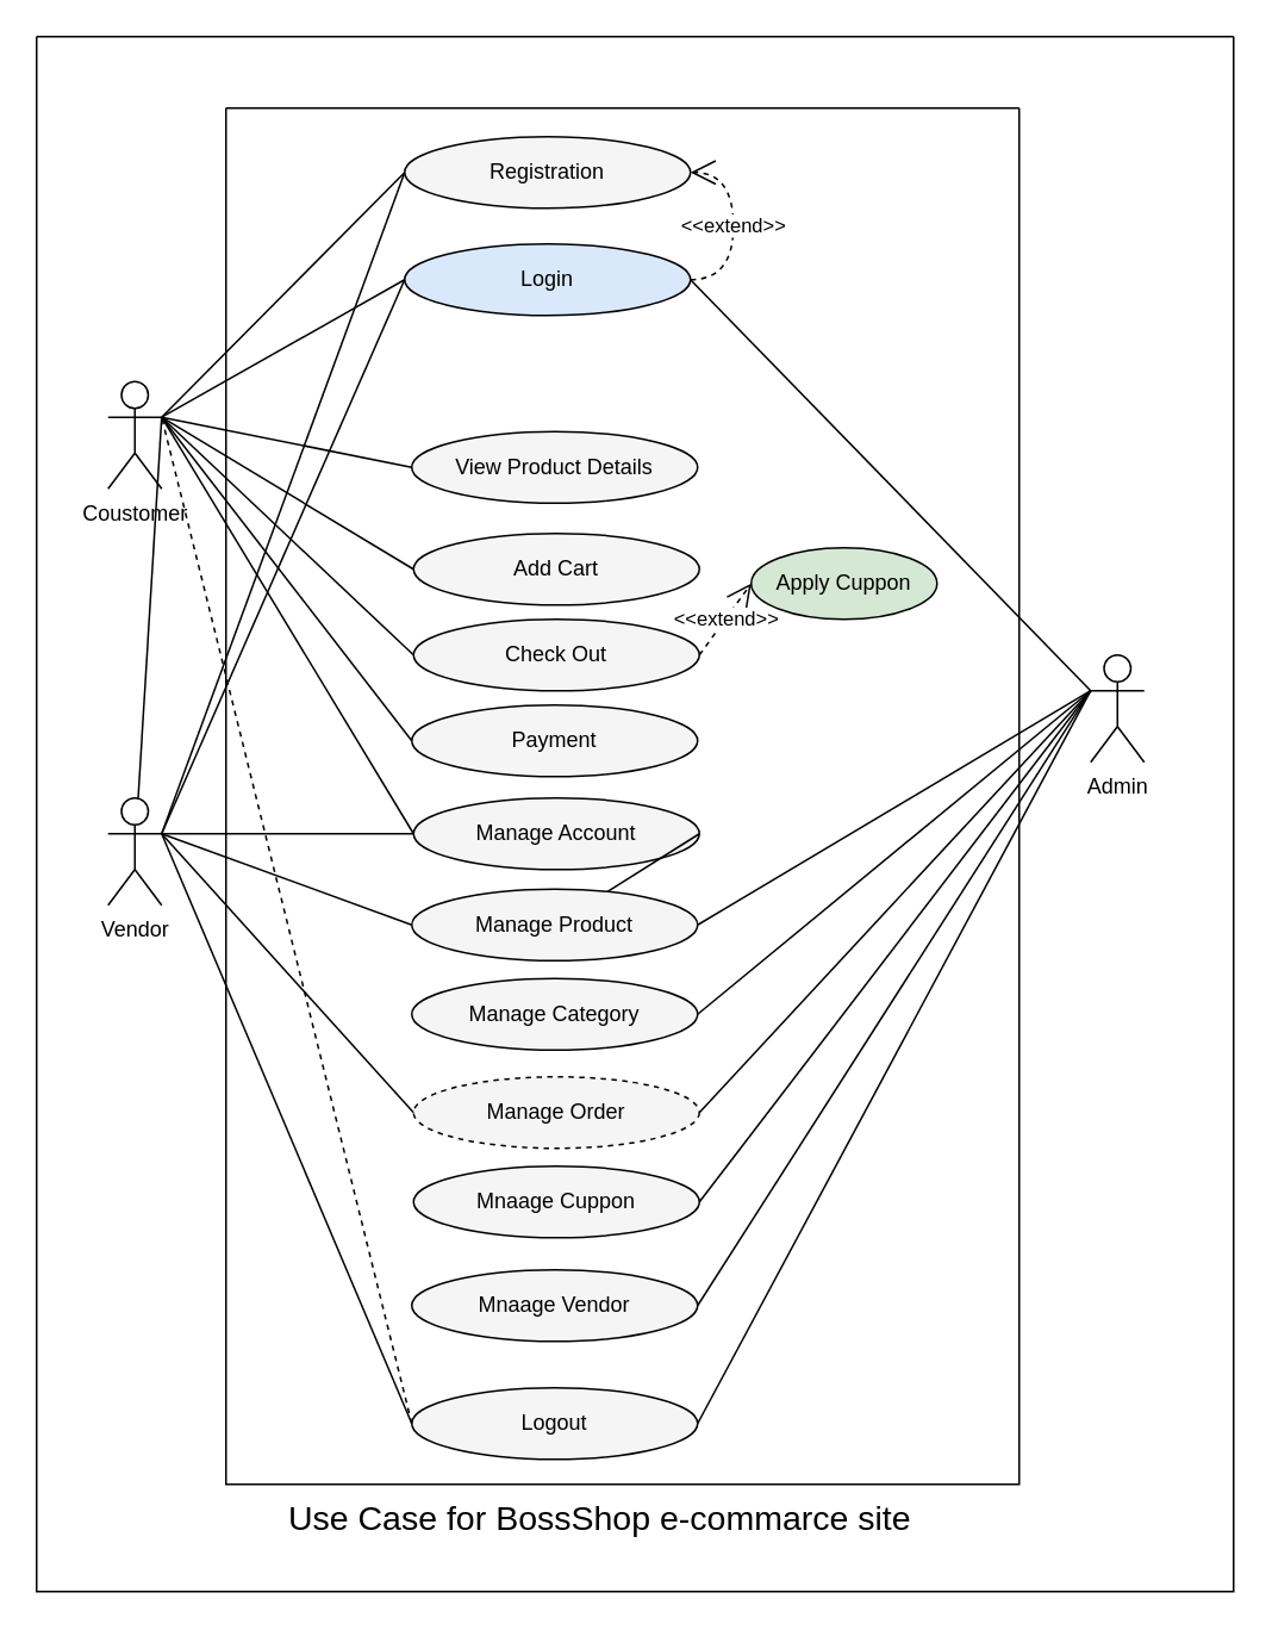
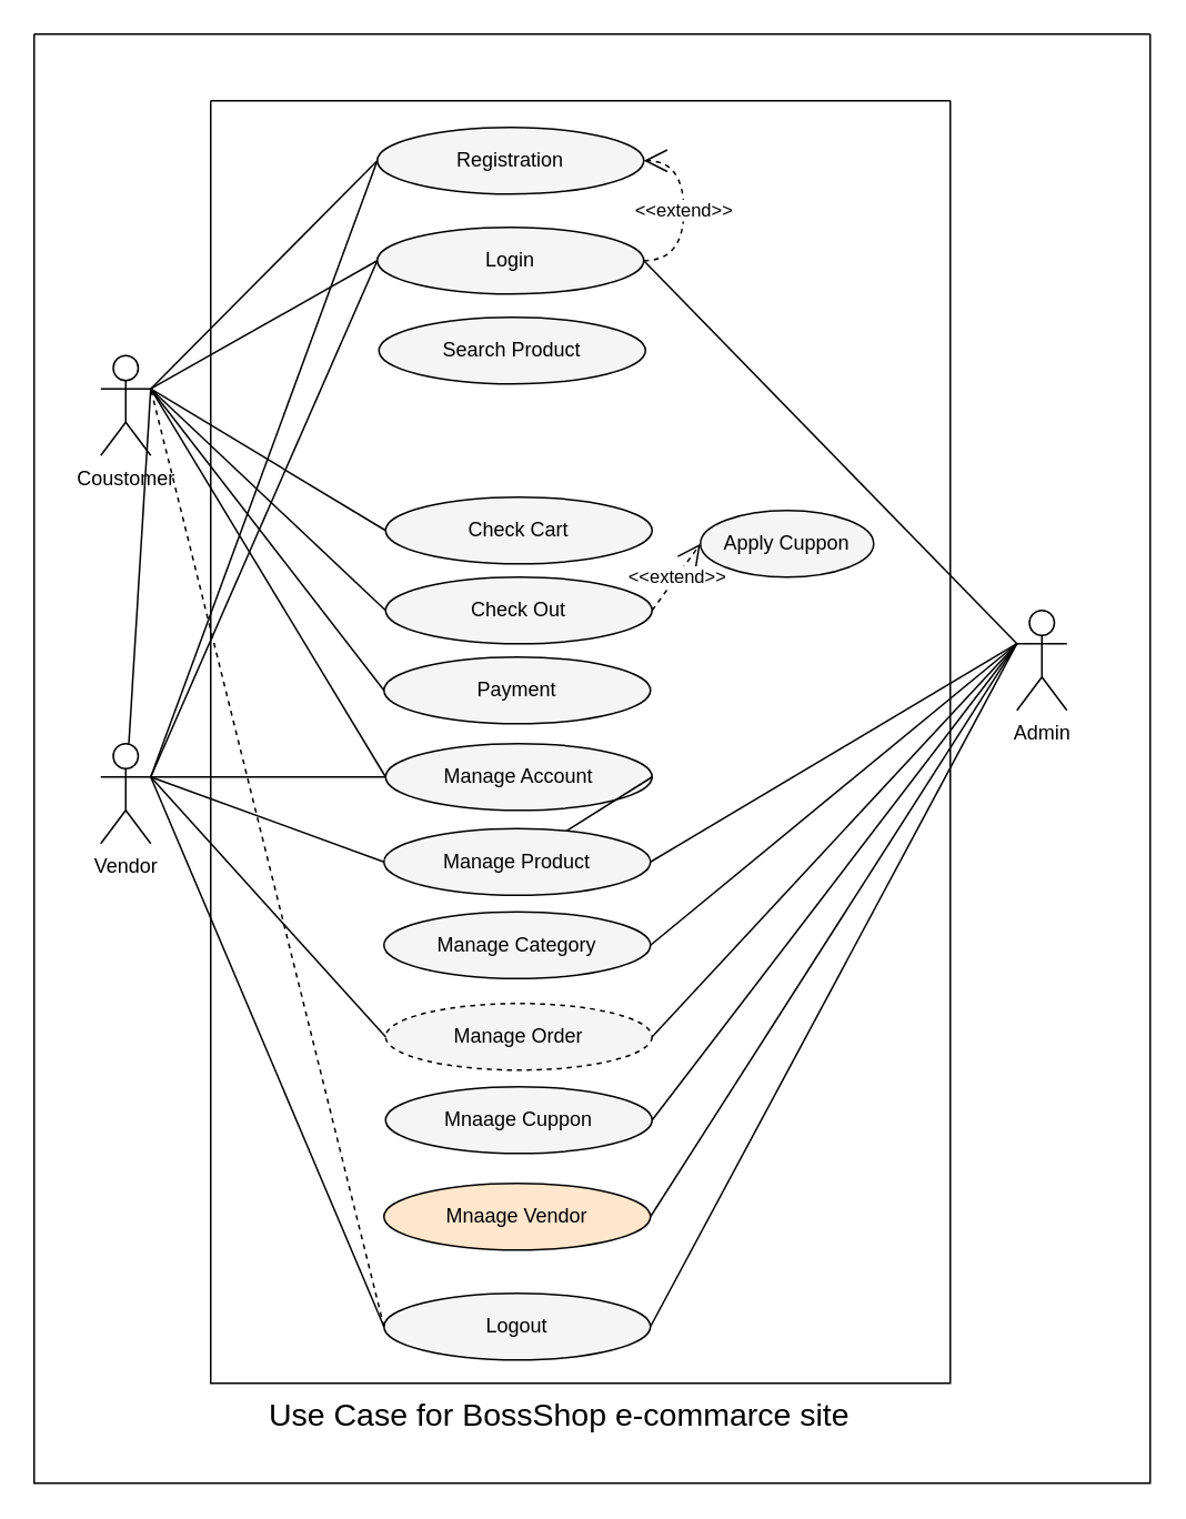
  <mxCell id="0" />
  <mxCell id="1" parent="0" />
  <mxCell id="2" value="" style="swimlane;startSize=0;fillColor=#f5f0f0;gradientColor=none;swimlaneFillColor=none;" vertex="1" parent="1"><mxGeometry x="126" y="60" width="444" height="770" as="geometry" /></mxCell>
  <mxCell id="3" value="Registration" style="ellipse;whiteSpace=wrap;html=1;fillColor=#f5f5f5;" vertex="1" parent="2"><mxGeometry x="100" y="16" width="160" height="40" as="geometry" /></mxCell>
- <mxCell id="4" value="Login" style="ellipse;whiteSpace=wrap;html=1;fillColor=#dae8fc;" vertex="1" parent="2"><mxGeometry x="100" y="76" width="160" height="40" as="geometry" /></mxCell>
+ <mxCell id="4" value="Login" style="ellipse;whiteSpace=wrap;html=1;fillColor=#f5f5f5;" vertex="1" parent="2"><mxGeometry x="100" y="76" width="160" height="40" as="geometry" /></mxCell>
  <mxCell id="5" value="Payment" style="ellipse;whiteSpace=wrap;html=1;fillColor=#f5f5f5;" vertex="1" parent="2"><mxGeometry x="104" y="334" width="160" height="40" as="geometry" /></mxCell>
- <mxCell id="7" value="Add Cart" style="ellipse;whiteSpace=wrap;html=1;fillColor=#f5f5f5;" vertex="1" parent="2"><mxGeometry x="105" y="238" width="160" height="40" as="geometry" /></mxCell>
- <mxCell id="8" value="View Product Details" style="ellipse;whiteSpace=wrap;html=1;fillColor=#f5f5f5;" vertex="1" parent="2"><mxGeometry x="104" y="181" width="160" height="40" as="geometry" /></mxCell>
+ <mxCell id="6" value="Search Product" style="ellipse;whiteSpace=wrap;html=1;fillColor=#f5f5f5;" vertex="1" parent="2"><mxGeometry x="101" y="130" width="160" height="40" as="geometry" /></mxCell>
+ <mxCell id="7" value="Check Cart" style="ellipse;whiteSpace=wrap;html=1;fillColor=#f5f5f5;" vertex="1" parent="2"><mxGeometry x="105" y="238" width="160" height="40" as="geometry" /></mxCell>
  <mxCell id="9" value="Manage Product" style="ellipse;whiteSpace=wrap;html=1;fillColor=#f5f5f5;" vertex="1" parent="2"><mxGeometry x="104" y="437" width="160" height="40" as="geometry" /></mxCell>
  <mxCell id="10" value="Manage Category" style="ellipse;whiteSpace=wrap;html=1;fillColor=#f5f5f5;" vertex="1" parent="2"><mxGeometry x="104" y="487" width="160" height="40" as="geometry" /></mxCell>
  <mxCell id="11" value="Manage Order" style="ellipse;whiteSpace=wrap;html=1;fillColor=#f5f5f5;dashed=1;" vertex="1" parent="2"><mxGeometry x="105" y="542" width="160" height="40" as="geometry" /></mxCell>
  <mxCell id="12" value="Mnaage Cuppon" style="ellipse;whiteSpace=wrap;html=1;fillColor=#f5f5f5;" vertex="1" parent="2"><mxGeometry x="105" y="592" width="160" height="40" as="geometry" /></mxCell>
  <mxCell id="13" value="Check Out" style="ellipse;whiteSpace=wrap;html=1;fillColor=#f5f5f5;" vertex="1" parent="2"><mxGeometry x="105" y="286" width="160" height="40" as="geometry" /></mxCell>
  <mxCell id="14" value="&amp;lt;&amp;lt;extend&amp;gt;&amp;gt;" style="endArrow=open;endSize=12;dashed=1;html=1;rounded=0;exitX=1;exitY=0.5;exitDx=0;exitDy=0;entryX=1;entryY=0.5;entryDx=0;entryDy=0;edgeStyle=orthogonalEdgeStyle;curved=1;" edge="1" parent="2" source="4" target="3"><mxGeometry width="160" relative="1" as="geometry"><mxPoint x="244" y="76" as="sourcePoint" /><mxPoint x="404" y="76" as="targetPoint" /><Array as="points"><mxPoint x="284" y="96" /><mxPoint x="284" y="36" /></Array></mxGeometry></mxCell>
- <mxCell id="15" value="Mnaage Vendor" style="ellipse;whiteSpace=wrap;html=1;fillColor=#f5f5f5;" vertex="1" parent="2"><mxGeometry x="104" y="650" width="160" height="40" as="geometry" /></mxCell>
+ <mxCell id="15" value="Mnaage Vendor" style="ellipse;whiteSpace=wrap;html=1;fillColor=#ffe6cc;" vertex="1" parent="2"><mxGeometry x="104" y="650" width="160" height="40" as="geometry" /></mxCell>
  <mxCell id="16" value="Manage Account" style="ellipse;whiteSpace=wrap;html=1;fillColor=#f5f5f5;" vertex="1" parent="2"><mxGeometry x="105" y="386" width="160" height="40" as="geometry" /></mxCell>
  <mxCell id="17" value="Logout" style="ellipse;whiteSpace=wrap;html=1;fillColor=#f5f5f5;" vertex="1" parent="2"><mxGeometry x="104" y="716" width="160" height="40" as="geometry" /></mxCell>
  <mxCell id="18" value="&amp;lt;&amp;lt;extend&amp;gt;&amp;gt;" style="endArrow=open;endSize=12;dashed=1;html=1;rounded=0;exitX=1;exitY=0.5;exitDx=0;exitDy=0;entryX=0;entryY=0.5;entryDx=0;entryDy=0;" edge="1" parent="2" source="13" target="19"><mxGeometry width="160" relative="1" as="geometry"><mxPoint x="284" y="336" as="sourcePoint" /><mxPoint x="314" y="316" as="targetPoint" /></mxGeometry></mxCell>
- <mxCell id="19" value="Apply Cuppon" style="ellipse;whiteSpace=wrap;html=1;fillColor=#d5e8d4;" vertex="1" parent="2"><mxGeometry x="294" y="246" width="104" height="40" as="geometry" /></mxCell>
+ <mxCell id="19" value="Apply Cuppon" style="ellipse;whiteSpace=wrap;html=1;fillColor=#f5f5f5;" vertex="1" parent="2"><mxGeometry x="294" y="246" width="104" height="40" as="geometry" /></mxCell>
  <mxCell id="20" value="Coustomer" style="shape=umlActor;verticalLabelPosition=bottom;verticalAlign=top;html=1;outlineConnect=0;" vertex="1" parent="1"><mxGeometry x="60" y="213" width="30" height="60" as="geometry" /></mxCell>
  <mxCell id="21" value="Vendor" style="shape=umlActor;verticalLabelPosition=bottom;verticalAlign=top;html=1;outlineConnect=0;" vertex="1" parent="1"><mxGeometry x="60" y="446" width="30" height="60" as="geometry" /></mxCell>
  <mxCell id="22" value="Admin" style="shape=umlActor;verticalLabelPosition=bottom;verticalAlign=top;html=1;outlineConnect=0;" vertex="1" parent="1"><mxGeometry x="610" y="366" width="30" height="60" as="geometry" /></mxCell>
  <mxCell id="23" value="" style="endArrow=none;html=1;rounded=0;entryX=1;entryY=0.333;entryDx=0;entryDy=0;entryPerimeter=0;exitX=0;exitY=0.5;exitDx=0;exitDy=0;" edge="1" parent="1" source="3" target="20"><mxGeometry width="50" height="50" relative="1" as="geometry"><mxPoint x="150" y="226" as="sourcePoint" /><mxPoint x="200" y="176" as="targetPoint" /></mxGeometry></mxCell>
  <mxCell id="24" value="" style="endArrow=none;html=1;rounded=0;exitX=1;exitY=0.333;exitDx=0;exitDy=0;exitPerimeter=0;entryX=0;entryY=0.5;entryDx=0;entryDy=0;" edge="1" parent="1" source="20" target="4"><mxGeometry width="50" height="50" relative="1" as="geometry"><mxPoint x="160" y="206" as="sourcePoint" /><mxPoint x="210" y="156" as="targetPoint" /></mxGeometry></mxCell>
  <mxCell id="25" value="" style="endArrow=none;html=1;rounded=0;exitX=1;exitY=0.333;exitDx=0;exitDy=0;exitPerimeter=0;" edge="1" parent="1" source="20" target="21"><mxGeometry width="50" height="50" relative="1" as="geometry"><mxPoint x="160" y="196" as="sourcePoint" /><mxPoint x="210" y="146" as="targetPoint" /></mxGeometry></mxCell>
- <mxCell id="26" value="" style="endArrow=none;html=1;rounded=0;exitX=1;exitY=0.333;exitDx=0;exitDy=0;exitPerimeter=0;entryX=0;entryY=0.5;entryDx=0;entryDy=0;" edge="1" parent="1" source="20" target="8"><mxGeometry width="50" height="50" relative="1" as="geometry"><mxPoint x="160" y="256" as="sourcePoint" /><mxPoint x="210" y="206" as="targetPoint" /></mxGeometry></mxCell>
  <mxCell id="27" value="" style="endArrow=none;html=1;rounded=0;exitX=1;exitY=0.333;exitDx=0;exitDy=0;exitPerimeter=0;entryX=0;entryY=0.5;entryDx=0;entryDy=0;" edge="1" parent="1" source="20" target="7"><mxGeometry width="50" height="50" relative="1" as="geometry"><mxPoint x="160" y="306" as="sourcePoint" /><mxPoint x="210" y="256" as="targetPoint" /></mxGeometry></mxCell>
  <mxCell id="28" value="" style="endArrow=none;html=1;rounded=0;exitX=1;exitY=0.333;exitDx=0;exitDy=0;exitPerimeter=0;entryX=0;entryY=0.5;entryDx=0;entryDy=0;" edge="1" parent="1" source="20" target="13"><mxGeometry width="50" height="50" relative="1" as="geometry"><mxPoint x="160" y="366" as="sourcePoint" /><mxPoint x="210" y="316" as="targetPoint" /></mxGeometry></mxCell>
  <mxCell id="29" value="" style="endArrow=none;html=1;rounded=0;exitX=1;exitY=0.333;exitDx=0;exitDy=0;exitPerimeter=0;entryX=0;entryY=0.5;entryDx=0;entryDy=0;" edge="1" parent="1" source="20" target="5"><mxGeometry width="50" height="50" relative="1" as="geometry"><mxPoint x="160" y="396" as="sourcePoint" /><mxPoint x="210" y="346" as="targetPoint" /></mxGeometry></mxCell>
  <mxCell id="30" value="" style="endArrow=none;html=1;rounded=0;exitX=1;exitY=0.333;exitDx=0;exitDy=0;exitPerimeter=0;entryX=0;entryY=0.5;entryDx=0;entryDy=0;" edge="1" parent="1" source="20" target="16"><mxGeometry width="50" height="50" relative="1" as="geometry"><mxPoint x="150" y="386" as="sourcePoint" /><mxPoint x="200" y="336" as="targetPoint" /></mxGeometry></mxCell>
  <mxCell id="31" value="" style="endArrow=none;html=1;rounded=0;exitX=1;exitY=0.333;exitDx=0;exitDy=0;exitPerimeter=0;entryX=0;entryY=0.5;entryDx=0;entryDy=0;" edge="1" parent="1" source="21" target="9"><mxGeometry width="50" height="50" relative="1" as="geometry"><mxPoint x="170" y="626" as="sourcePoint" /><mxPoint x="220" y="576" as="targetPoint" /></mxGeometry></mxCell>
  <mxCell id="32" value="" style="endArrow=none;html=1;rounded=0;exitX=1;exitY=0.333;exitDx=0;exitDy=0;exitPerimeter=0;entryX=0;entryY=0.5;entryDx=0;entryDy=0;" edge="1" parent="1" source="21" target="11"><mxGeometry width="50" height="50" relative="1" as="geometry"><mxPoint x="160" y="566" as="sourcePoint" /><mxPoint x="210" y="516" as="targetPoint" /></mxGeometry></mxCell>
  <mxCell id="33" value="" style="endArrow=none;html=1;rounded=0;exitX=1;exitY=0.333;exitDx=0;exitDy=0;exitPerimeter=0;entryX=0;entryY=0.5;entryDx=0;entryDy=0;" edge="1" parent="1" source="21" target="16"><mxGeometry width="50" height="50" relative="1" as="geometry"><mxPoint x="160" y="436" as="sourcePoint" /><mxPoint x="210" y="386" as="targetPoint" /></mxGeometry></mxCell>
  <mxCell id="34" value="" style="endArrow=none;html=1;rounded=0;exitX=1;exitY=0.333;exitDx=0;exitDy=0;exitPerimeter=0;entryX=0;entryY=0.5;entryDx=0;entryDy=0;" edge="1" parent="1" source="21" target="3"><mxGeometry width="50" height="50" relative="1" as="geometry"><mxPoint x="140" y="426" as="sourcePoint" /><mxPoint x="190" y="376" as="targetPoint" /></mxGeometry></mxCell>
  <mxCell id="35" value="" style="endArrow=none;html=1;rounded=0;exitX=1;exitY=0.5;exitDx=0;exitDy=0;entryX=0;entryY=0.333;entryDx=0;entryDy=0;entryPerimeter=0;" edge="1" parent="1" source="4" target="22"><mxGeometry width="50" height="50" relative="1" as="geometry"><mxPoint x="500" y="416" as="sourcePoint" /><mxPoint x="550" y="366" as="targetPoint" /></mxGeometry></mxCell>
  <mxCell id="36" value="" style="endArrow=none;html=1;rounded=0;exitX=1;exitY=0.5;exitDx=0;exitDy=0;" edge="1" parent="1" source="16" target="9"><mxGeometry width="50" height="50" relative="1" as="geometry"><mxPoint x="480" y="426" as="sourcePoint" /><mxPoint x="530" y="376" as="targetPoint" /></mxGeometry></mxCell>
  <mxCell id="37" value="" style="endArrow=none;html=1;rounded=0;entryX=0;entryY=0.333;entryDx=0;entryDy=0;entryPerimeter=0;exitX=1;exitY=0.5;exitDx=0;exitDy=0;" edge="1" parent="1" source="9" target="22"><mxGeometry width="50" height="50" relative="1" as="geometry"><mxPoint x="440" y="526" as="sourcePoint" /><mxPoint x="490" y="476" as="targetPoint" /></mxGeometry></mxCell>
  <mxCell id="38" value="" style="endArrow=none;html=1;rounded=0;entryX=0;entryY=0.333;entryDx=0;entryDy=0;entryPerimeter=0;exitX=1;exitY=0.5;exitDx=0;exitDy=0;" edge="1" parent="1" source="10" target="22"><mxGeometry width="50" height="50" relative="1" as="geometry"><mxPoint x="430" y="556" as="sourcePoint" /><mxPoint x="480" y="506" as="targetPoint" /></mxGeometry></mxCell>
  <mxCell id="39" value="" style="endArrow=none;html=1;rounded=0;entryX=0;entryY=0.333;entryDx=0;entryDy=0;entryPerimeter=0;exitX=1;exitY=0.5;exitDx=0;exitDy=0;" edge="1" parent="1" source="11" target="22"><mxGeometry width="50" height="50" relative="1" as="geometry"><mxPoint x="470" y="566" as="sourcePoint" /><mxPoint x="520" y="516" as="targetPoint" /></mxGeometry></mxCell>
  <mxCell id="40" value="" style="endArrow=none;html=1;rounded=0;entryX=0;entryY=0.333;entryDx=0;entryDy=0;entryPerimeter=0;exitX=1;exitY=0.5;exitDx=0;exitDy=0;" edge="1" parent="1" source="12" target="22"><mxGeometry width="50" height="50" relative="1" as="geometry"><mxPoint x="440" y="636" as="sourcePoint" /><mxPoint x="490" y="586" as="targetPoint" /></mxGeometry></mxCell>
  <mxCell id="41" value="" style="endArrow=none;html=1;rounded=0;entryX=0;entryY=0.333;entryDx=0;entryDy=0;entryPerimeter=0;exitX=1;exitY=0.5;exitDx=0;exitDy=0;" edge="1" parent="1" source="15" target="22"><mxGeometry width="50" height="50" relative="1" as="geometry"><mxPoint x="450" y="646" as="sourcePoint" /><mxPoint x="500" y="596" as="targetPoint" /></mxGeometry></mxCell>
  <mxCell id="42" value="" style="endArrow=none;html=1;rounded=0;entryX=1;entryY=0.333;entryDx=0;entryDy=0;entryPerimeter=0;exitX=0;exitY=0.5;exitDx=0;exitDy=0;" edge="1" parent="1" source="17" target="21"><mxGeometry width="50" height="50" relative="1" as="geometry"><mxPoint x="150" y="676" as="sourcePoint" /><mxPoint x="200" y="626" as="targetPoint" /></mxGeometry></mxCell>
  <mxCell id="43" value="" style="endArrow=none;html=1;rounded=0;exitX=1;exitY=0.5;exitDx=0;exitDy=0;entryX=0;entryY=0.333;entryDx=0;entryDy=0;entryPerimeter=0;" edge="1" parent="1" source="17" target="22"><mxGeometry width="50" height="50" relative="1" as="geometry"><mxPoint x="420" y="726" as="sourcePoint" /><mxPoint x="470" y="676" as="targetPoint" /></mxGeometry></mxCell>
  <mxCell id="44" value="" style="endArrow=none;html=1;rounded=0;entryX=1;entryY=0.333;entryDx=0;entryDy=0;entryPerimeter=0;exitX=0;exitY=0.5;exitDx=0;exitDy=0;dashed=1;" edge="1" parent="1" source="17" target="20"><mxGeometry width="50" height="50" relative="1" as="geometry"><mxPoint x="160" y="426" as="sourcePoint" /><mxPoint x="210" y="376" as="targetPoint" /></mxGeometry></mxCell>
  <mxCell id="45" value="&lt;font style=&quot;font-size: 19px;&quot;&gt;Use Case for BossShop e-commarce site&lt;/font&gt;" style="text;html=1;align=center;verticalAlign=middle;resizable=0;points=[];autosize=1;strokeColor=none;fillColor=none;" vertex="1" parent="1"><mxGeometry x="150" y="830" width="370" height="40" as="geometry" /></mxCell>
  <mxCell id="46" value="" style="endArrow=none;html=1;rounded=0;entryX=0;entryY=0.5;entryDx=0;entryDy=0;exitX=1;exitY=0.333;exitDx=0;exitDy=0;exitPerimeter=0;" edge="1" parent="1" source="21" target="4"><mxGeometry width="50" height="50" relative="1" as="geometry"><mxPoint x="90" y="496" as="sourcePoint" /><mxPoint x="200" y="396" as="targetPoint" /></mxGeometry></mxCell>
  <mxCell id="47" value="" style="swimlane;startSize=0;" vertex="1" parent="1"><mxGeometry x="20" y="20" width="670" height="870" as="geometry" /></mxCell>
